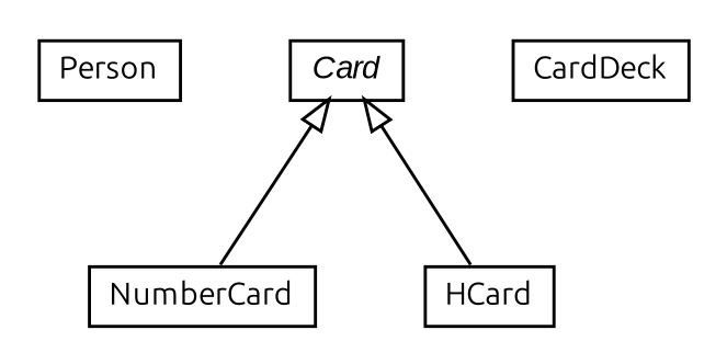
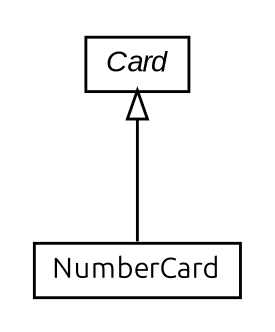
  digraph {
    nodesep=0.25
    ranksep=0.5
    fontname=Ubuntu
    node [fontcolor=black fontname=Ubuntu fontsize=10.0 shape=plaintext]
    edge [arrowtail=empty dir=back fontname=Ubuntu fontsize=10 headport=p labelfontname=arial labelfontsize=10 tailport=p]
-   n1 [label=<<table title="org.thoughtworks.game.vo.Person" border="0" cellborder="1" cellspacing="0" cellpadding="2" port="p" href="./Person.html"> 		<tr><td><table border="0" cellspacing="0" cellpadding="1"> <tr><td align="center" balign="center"> Person </td></tr> 		</table></td></tr> 		</table>>]
    n2 [label=<<table title="org.thoughtworks.game.vo.NumberCard" border="0" cellborder="1" cellspacing="0" cellpadding="2" port="p" href="./NumberCard.html"> 		<tr><td><table border="0" cellspacing="0" cellpadding="1"> <tr><td align="center" balign="center"> NumberCard </td></tr> 		</table></td></tr> 		</table>>]
-   n3 [label=<<table title="org.thoughtworks.game.vo.HCard" border="0" cellborder="1" cellspacing="0" cellpadding="2" port="p" href="./HCard.html"> 		<tr><td><table border="0" cellspacing="0" cellpadding="1"> <tr><td align="center" balign="center"> HCard </td></tr> 		</table></td></tr> 		</table>>]
-   n4 [label=<<table title="org.thoughtworks.game.vo.CardDeck" border="0" cellborder="1" cellspacing="0" cellpadding="2" port="p" href="./CardDeck.html"> 		<tr><td><table border="0" cellspacing="0" cellpadding="1"> <tr><td align="center" balign="center"> CardDeck </td></tr> 		</table></td></tr> 		</table>>]
    n5 [label=<<table title="org.thoughtworks.game.vo.Card" border="0" cellborder="1" cellspacing="0" cellpadding="2" port="p" href="./Card.html"> 		<tr><td><table border="0" cellspacing="0" cellpadding="1"> <tr><td align="center" balign="center"><font face="arial italic"> Card </font></td></tr> 		</table></td></tr> 		</table>>]
    n5 -> n2
-   n5 -> n3
  }
